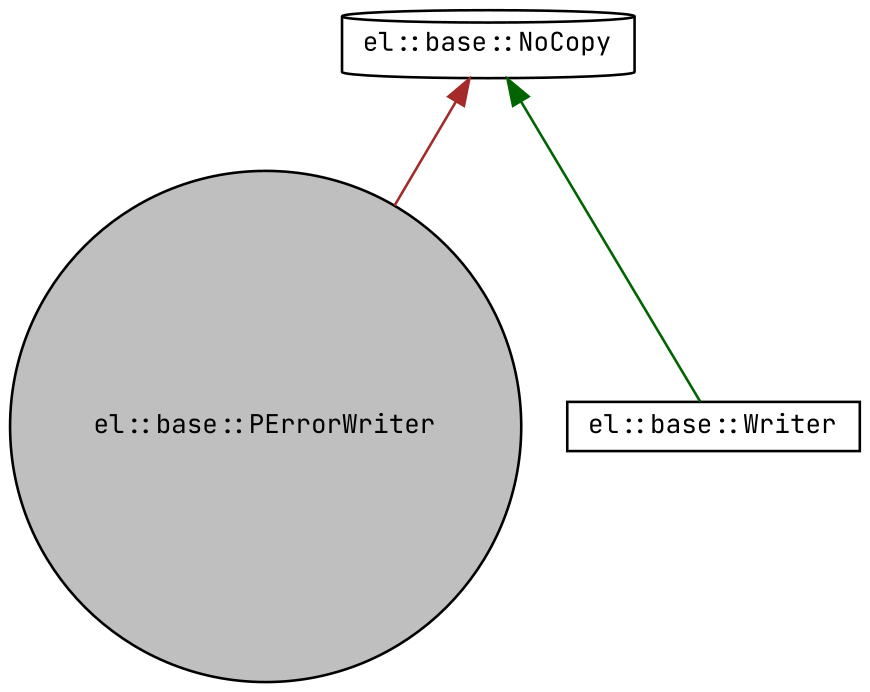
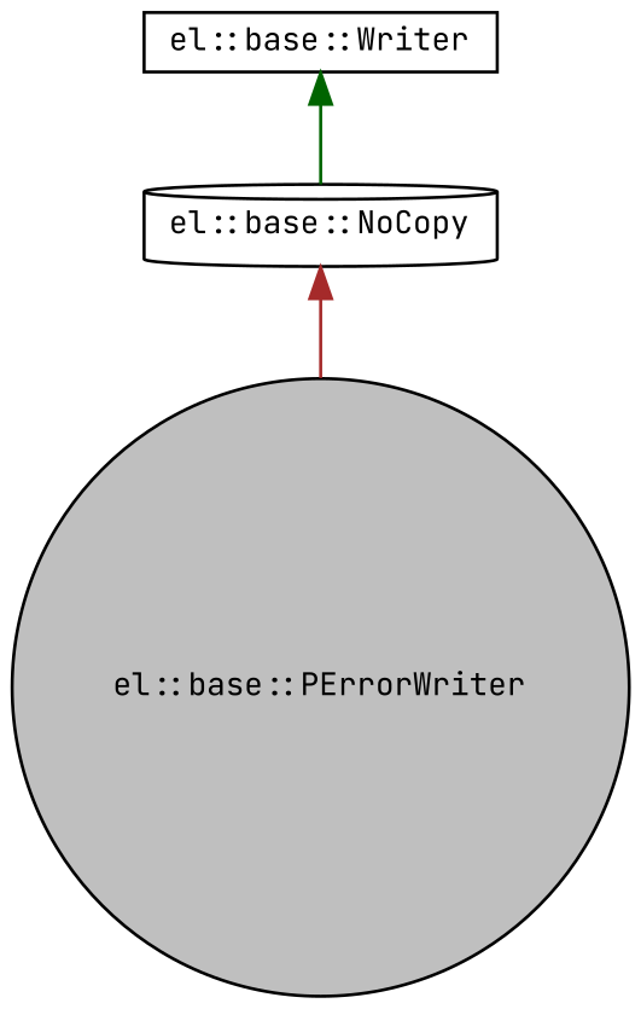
  digraph {
    fontname="JetBrains Mono"
    node [color=black fillcolor=white fontname="JetBrains Mono" fontsize=10 style=filled]
    edge [dir=back fontname="JetBrains Mono" fontsize=10 labelfontname=Helvetica labelfontsize=10 style=solid]
    n1 [fillcolor=grey75 fontcolor=black height=0.2 label="el::base::PErrorWriter" shape=circle width=0.4]
    n2 [height=0.2 label="el::base::Writer" shape=box width=0.4]
    n3 [height=0.2 label="el::base::NoCopy" shape=cylinder width=0.4]
    n3 -> n1 [color=brown]
-   n3 -> n2 [color=darkgreen]
+   n2 -> n3 [color=darkgreen]
  }
